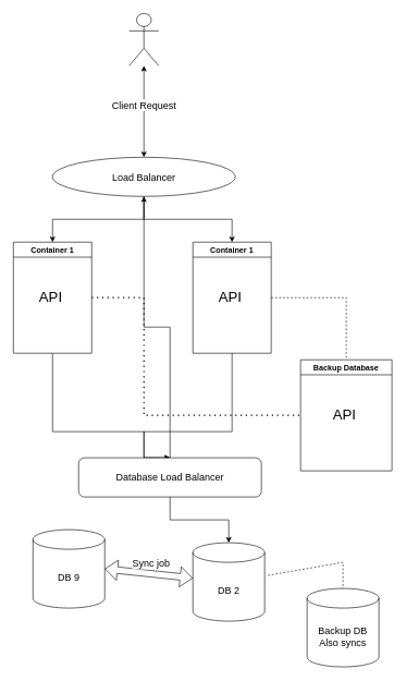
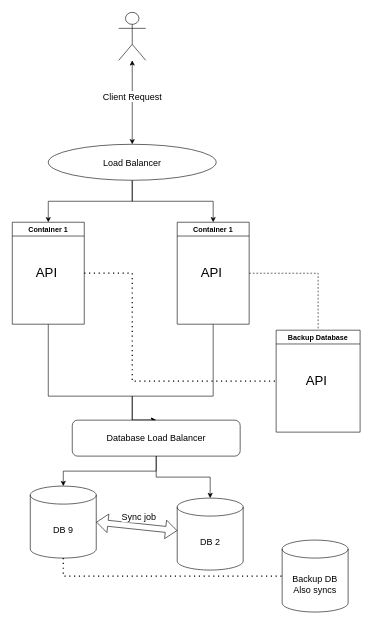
  <mxCell id="0" />
  <mxCell id="1" parent="0" />
  <mxCell id="2" style="edgeStyle=orthogonalEdgeStyle;rounded=0;orthogonalLoop=1;jettySize=auto;html=1;entryX=0.5;entryY=0;entryDx=0;entryDy=0;fontSize=15;" edge="1" parent="1" source="3" target="18"><mxGeometry relative="1" as="geometry"><Array as="points"><mxPoint x="80" y="660" /><mxPoint x="220" y="660" /></Array></mxGeometry></mxCell>
  <mxCell id="3" value="Container 1" style="swimlane;" vertex="1" parent="1"><mxGeometry x="20" y="370" width="120" height="170" as="geometry" /></mxCell>
  <mxCell id="4" value="&lt;font style=&quot;font-size: 22px&quot;&gt;API&amp;nbsp;&lt;/font&gt;" style="text;html=1;align=center;verticalAlign=middle;resizable=0;points=[];autosize=1;strokeColor=none;fillColor=none;" vertex="1" parent="3"><mxGeometry x="30" y="75" width="60" height="20" as="geometry" /></mxCell>
  <mxCell id="5" style="edgeStyle=orthogonalEdgeStyle;rounded=0;orthogonalLoop=1;jettySize=auto;html=1;" edge="1" parent="1" source="7" target="3"><mxGeometry relative="1" as="geometry" /></mxCell>
  <mxCell id="6" style="edgeStyle=orthogonalEdgeStyle;rounded=0;orthogonalLoop=1;jettySize=auto;html=1;entryX=0.5;entryY=0;entryDx=0;entryDy=0;" edge="1" parent="1" source="7" target="9"><mxGeometry relative="1" as="geometry" /></mxCell>
  <mxCell id="7" value="&lt;font style=&quot;font-size: 15px&quot;&gt;Load Balancer&lt;/font&gt;" style="ellipse;whiteSpace=wrap;html=1;" vertex="1" parent="1"><mxGeometry x="80" y="240" width="280" height="60" as="geometry" /></mxCell>
  <mxCell id="8" style="edgeStyle=orthogonalEdgeStyle;rounded=0;orthogonalLoop=1;jettySize=auto;html=1;entryX=0.5;entryY=0;entryDx=0;entryDy=0;fontSize=15;" edge="1" parent="1" source="9" target="18"><mxGeometry relative="1" as="geometry"><Array as="points"><mxPoint x="355" y="660" /><mxPoint x="220" y="660" /></Array></mxGeometry></mxCell>
  <mxCell id="9" value="Container 1" style="swimlane;" vertex="1" parent="1"><mxGeometry x="295" y="370" width="120" height="170" as="geometry" /></mxCell>
  <mxCell id="10" value="&lt;font style=&quot;font-size: 22px&quot;&gt;API&amp;nbsp;&lt;/font&gt;" style="text;html=1;align=center;verticalAlign=middle;resizable=0;points=[];autosize=1;strokeColor=none;fillColor=none;" vertex="1" parent="9"><mxGeometry x="30" y="75" width="60" height="20" as="geometry" /></mxCell>
  <mxCell id="11" value="" style="shape=umlActor;verticalLabelPosition=bottom;verticalAlign=top;html=1;outlineConnect=0;fontSize=22;" vertex="1" parent="1"><mxGeometry x="197.5" y="20" width="45" height="80" as="geometry" /></mxCell>
  <mxCell id="12" value="Backup Database" style="swimlane;" vertex="1" parent="1"><mxGeometry x="460" y="550" width="140" height="170" as="geometry" /></mxCell>
  <mxCell id="13" value="&lt;font style=&quot;font-size: 22px&quot;&gt;API&amp;nbsp;&lt;/font&gt;" style="text;html=1;align=center;verticalAlign=middle;resizable=0;points=[];autosize=1;strokeColor=none;fillColor=none;" vertex="1" parent="12"><mxGeometry x="40" y="75" width="60" height="20" as="geometry" /></mxCell>
  <mxCell id="14" value="" style="endArrow=none;dashed=1;html=1;rounded=0;fontSize=22;entryX=0.5;entryY=0;entryDx=0;entryDy=0;exitX=1;exitY=0.5;exitDx=0;exitDy=0;" edge="1" parent="1" source="9" target="12"><mxGeometry width="50" height="50" relative="1" as="geometry"><mxPoint x="340" y="560" as="sourcePoint" /><mxPoint x="390" y="510" as="targetPoint" /><Array as="points"><mxPoint x="530" y="455" /></Array></mxGeometry></mxCell>
  <mxCell id="15" value="" style="endArrow=none;dashed=1;html=1;dashPattern=1 3;strokeWidth=2;rounded=0;fontSize=22;entryX=0;entryY=0.5;entryDx=0;entryDy=0;exitX=1;exitY=0.5;exitDx=0;exitDy=0;" edge="1" parent="1" source="3" target="12"><mxGeometry width="50" height="50" relative="1" as="geometry"><mxPoint x="340" y="560" as="sourcePoint" /><mxPoint x="390" y="510" as="targetPoint" /><Array as="points"><mxPoint x="220" y="455" /><mxPoint x="220" y="635" /></Array></mxGeometry></mxCell>
- <mxCell id="16" style="edgeStyle=orthogonalEdgeStyle;rounded=0;orthogonalLoop=1;jettySize=auto;html=1;fontSize=15;" edge="1" parent="1" source="18" target="7"><mxGeometry relative="1" as="geometry" /></mxCell>
+ <mxCell id="16" style="edgeStyle=orthogonalEdgeStyle;rounded=0;orthogonalLoop=1;jettySize=auto;html=1;fontSize=15;" edge="1" parent="1" source="18" target="21"><mxGeometry relative="1" as="geometry" /></mxCell>
  <mxCell id="17" style="edgeStyle=orthogonalEdgeStyle;rounded=0;orthogonalLoop=1;jettySize=auto;html=1;fontSize=15;" edge="1" parent="1" source="18" target="19"><mxGeometry relative="1" as="geometry" /></mxCell>
  <mxCell id="18" value="&lt;font style=&quot;font-size: 15px&quot;&gt;Database Load Balancer&lt;/font&gt;" style="rounded=1;whiteSpace=wrap;html=1;" vertex="1" parent="1"><mxGeometry x="120" y="700" width="280" height="60" as="geometry" /></mxCell>
  <mxCell id="19" value="DB 2" style="shape=cylinder3;whiteSpace=wrap;html=1;boundedLbl=1;backgroundOutline=1;size=15;fontSize=15;" vertex="1" parent="1"><mxGeometry x="295" y="830" width="110" height="120" as="geometry" /></mxCell>
  <mxCell id="20" value="Backup DB&lt;br&gt;Also syncs" style="shape=cylinder3;whiteSpace=wrap;html=1;boundedLbl=1;backgroundOutline=1;size=15;fontSize=15;" vertex="1" parent="1"><mxGeometry x="470" y="900" width="110" height="120" as="geometry" /></mxCell>
  <mxCell id="21" value="DB 9" style="shape=cylinder3;whiteSpace=wrap;html=1;boundedLbl=1;backgroundOutline=1;size=15;fontSize=15;" vertex="1" parent="1"><mxGeometry x="50" y="810" width="110" height="120" as="geometry" /></mxCell>
- <mxCell id="23" value="" style="endArrow=none;dashed=1;html=1;rounded=0;fontSize=15;exitX=1.045;exitY=0.417;exitDx=0;exitDy=0;exitPerimeter=0;entryX=0.5;entryY=0;entryDx=0;entryDy=0;entryPerimeter=0;" edge="1" parent="1" source="19" target="20"><mxGeometry width="50" height="50" relative="1" as="geometry"><mxPoint x="400" y="870" as="sourcePoint" /><mxPoint x="450" y="820" as="targetPoint" /><Array as="points"><mxPoint x="525" y="860" /></Array></mxGeometry></mxCell>
+ <mxCell id="22" value="" style="endArrow=none;dashed=1;html=1;dashPattern=1 3;strokeWidth=2;rounded=0;fontSize=22;entryX=0;entryY=0.5;entryDx=0;entryDy=0;entryPerimeter=0;exitX=0.5;exitY=1;exitDx=0;exitDy=0;exitPerimeter=0;" edge="1" parent="1" source="21" target="20"><mxGeometry width="50" height="50" relative="1" as="geometry"><mxPoint x="160" y="870" as="sourcePoint" /><mxPoint x="480" y="1050" as="targetPoint" /><Array as="points"><mxPoint x="105" y="960" /><mxPoint x="240" y="960" /></Array></mxGeometry></mxCell>
  <mxCell id="24" value="" style="endArrow=classic;startArrow=classic;html=1;rounded=0;fontSize=15;exitX=0.5;exitY=0;exitDx=0;exitDy=0;" edge="1" parent="1" source="7" target="11"><mxGeometry width="50" height="50" relative="1" as="geometry"><mxPoint x="370" y="550" as="sourcePoint" /><mxPoint x="420" y="500" as="targetPoint" /></mxGeometry></mxCell>
  <mxCell id="25" value="Client Request" style="edgeLabel;html=1;align=center;verticalAlign=middle;resizable=0;points=[];fontSize=15;" vertex="1" connectable="0" parent="24"><mxGeometry x="0.157" y="1" relative="1" as="geometry"><mxPoint as="offset" /></mxGeometry></mxCell>
  <mxCell id="26" value="" style="shape=flexArrow;endArrow=classic;startArrow=classic;html=1;rounded=0;fontSize=15;" edge="1" parent="1" target="19"><mxGeometry width="100" height="100" relative="1" as="geometry"><mxPoint x="160" y="870" as="sourcePoint" /><mxPoint x="260" y="780" as="targetPoint" /></mxGeometry></mxCell>
  <mxCell id="27" value="Sync job" style="edgeLabel;html=1;align=center;verticalAlign=middle;resizable=0;points=[];fontSize=15;" vertex="1" connectable="0" parent="26"><mxGeometry x="0.481" y="1" relative="1" as="geometry"><mxPoint x="-30" y="-19" as="offset" /></mxGeometry></mxCell>
